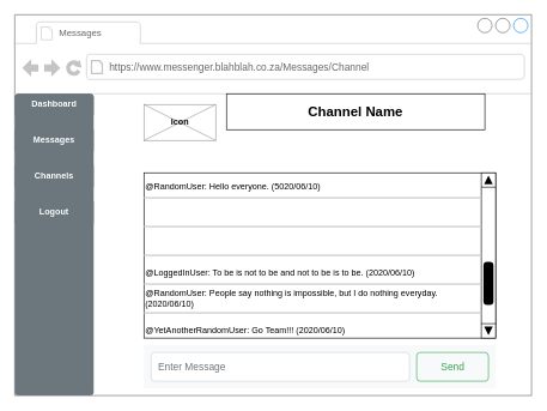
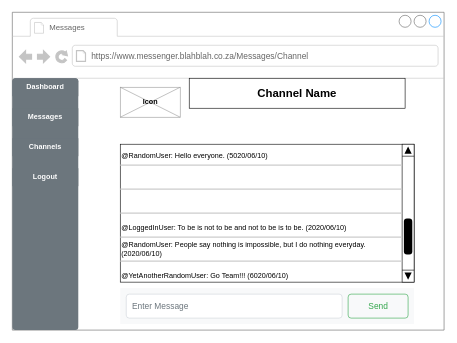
  <mxCell id="0" />
  <mxCell id="1" parent="0" />
  <mxCell id="2" value="" style="strokeWidth=1;shadow=0;dashed=0;align=center;html=1;shape=mxgraph.mockup.containers.browserWindow;rSize=0;strokeColor=#666666;strokeColor2=#008cff;strokeColor3=#c4c4c4;mainText=,;recursiveResize=0;" vertex="1" parent="1"><mxGeometry x="20" y="20" width="720" height="530" as="geometry" /></mxCell>
  <mxCell id="3" value="&lt;font style=&quot;font-size: 13px&quot;&gt;Messages&lt;/font&gt;" style="strokeWidth=1;shadow=0;dashed=0;align=center;html=1;shape=mxgraph.mockup.containers.anchor;fontSize=17;fontColor=#666666;align=left;" vertex="1" parent="2"><mxGeometry x="60" y="12" width="110" height="26" as="geometry" /></mxCell>
  <mxCell id="4" value="&lt;span style=&quot;font-size: 14px&quot;&gt;https://www.messenger.blahblah.co.za/Messages/Channel&lt;/span&gt;" style="strokeWidth=1;shadow=0;dashed=0;align=center;html=1;shape=mxgraph.mockup.containers.anchor;rSize=0;fontSize=17;fontColor=#666666;align=left;" vertex="1" parent="2"><mxGeometry x="130" y="60" width="370" height="26" as="geometry" /></mxCell>
  <mxCell id="5" value="&lt;b&gt;Icon&lt;/b&gt;" style="verticalLabelPosition=middle;shadow=0;dashed=0;align=center;html=1;verticalAlign=middle;strokeWidth=1;shape=mxgraph.mockup.graphics.simpleIcon;strokeColor=#999999;labelPosition=center;" vertex="1" parent="2"><mxGeometry x="180" y="125" width="100" height="50" as="geometry" /></mxCell>
  <mxCell id="6" value="&lt;b&gt;&lt;font style=&quot;font-size: 19px&quot;&gt;Channel Name&lt;/font&gt;&lt;/b&gt;" style="rounded=0;whiteSpace=wrap;html=1;" vertex="1" parent="2"><mxGeometry x="295" y="110" width="360" height="50" as="geometry" /></mxCell>
  <mxCell id="7" value="" style="html=1;shadow=0;dashed=0;shape=mxgraph.bootstrap.rrect;rSize=5;strokeColor=none;html=1;whiteSpace=wrap;fillColor=#6C767D;fontColor=#ffffff;" vertex="1" parent="2"><mxGeometry y="110" width="110" height="420" as="geometry" /></mxCell>
  <mxCell id="8" value="&lt;font color=&quot;#ffffff&quot;&gt;&lt;b&gt;Dashboard&lt;/b&gt;&lt;/font&gt;" style="strokeColor=inherit;fillColor=inherit;gradientColor=inherit;fontColor=inherit;html=1;shadow=0;dashed=0;shape=mxgraph.bootstrap.topButton;rSize=5;perimeter=none;whiteSpace=wrap;resizeWidth=1;" vertex="1" parent="7"><mxGeometry width="110.0" height="30" relative="1" as="geometry" /></mxCell>
  <mxCell id="9" value="&lt;font color=&quot;#ffffff&quot;&gt;&lt;b&gt;Messages&lt;/b&gt;&lt;/font&gt;" style="strokeColor=inherit;fillColor=inherit;gradientColor=inherit;fontColor=inherit;html=1;shadow=0;dashed=0;perimeter=none;whiteSpace=wrap;resizeWidth=1;" vertex="1" parent="7"><mxGeometry width="110.0" height="30" relative="1" as="geometry"><mxPoint y="50" as="offset" /></mxGeometry></mxCell>
  <mxCell id="10" value="&lt;font color=&quot;#ffffff&quot;&gt;&lt;b&gt;Channels&lt;/b&gt;&lt;/font&gt;" style="strokeColor=inherit;fillColor=inherit;gradientColor=inherit;fontColor=inherit;html=1;shadow=0;dashed=0;perimeter=none;whiteSpace=wrap;resizeWidth=1;" vertex="1" parent="7"><mxGeometry width="110.0" height="30" relative="1" as="geometry"><mxPoint y="100" as="offset" /></mxGeometry></mxCell>
  <mxCell id="11" value="&lt;font color=&quot;#ffffff&quot;&gt;&lt;b&gt;Logout&lt;/b&gt;&lt;/font&gt;" style="strokeColor=inherit;fillColor=inherit;gradientColor=inherit;fontColor=inherit;html=1;shadow=0;dashed=0;perimeter=none;whiteSpace=wrap;resizeWidth=1;" vertex="1" parent="7"><mxGeometry width="110.0" height="30" relative="1" as="geometry"><mxPoint y="150" as="offset" /></mxGeometry></mxCell>
  <mxCell id="12" value="" style="html=1;shadow=0;dashed=0;fillColor=#F8F9FA;strokeColor=none;fontSize=16;fontColor=#181819;align=left;spacing=15;" vertex="1" parent="2"><mxGeometry x="180" y="460" width="490" height="60" as="geometry" /></mxCell>
  <mxCell id="13" value="Enter Message" style="html=1;shadow=0;dashed=0;shape=mxgraph.bootstrap.rrect;rSize=5;fontSize=14;fontColor=#6C767D;strokeColor=#CED4DA;fillColor=#ffffff;align=left;spacing=10;" vertex="1" parent="12"><mxGeometry width="360" height="40" relative="1" as="geometry"><mxPoint x="10" y="10" as="offset" /></mxGeometry></mxCell>
  <mxCell id="14" value="Send" style="html=1;shadow=0;dashed=0;shape=mxgraph.bootstrap.rrect;rSize=5;fontSize=14;fontColor=#33A64C;strokeColor=#33A64C;fillColor=none;" vertex="1" parent="12"><mxGeometry width="100" height="40" relative="1" as="geometry"><mxPoint x="380" y="10" as="offset" /></mxGeometry></mxCell>
  <mxCell id="15" value="" style="rounded=0;whiteSpace=wrap;html=1;strokeColor=#000000;align=left;" vertex="1" parent="2"><mxGeometry x="180" y="220" width="490" height="230" as="geometry" /></mxCell>
  <mxCell id="16" value="" style="verticalLabelPosition=bottom;shadow=0;dashed=0;align=center;html=1;verticalAlign=top;strokeWidth=1;shape=mxgraph.mockup.navigation.scrollBar;barPos=20;fillColor2=#000000;strokeColor2=none;direction=north;" vertex="1" parent="2"><mxGeometry x="650" y="220" width="20" height="230" as="geometry" /></mxCell>
  <mxCell id="17" value="" style="line;strokeWidth=2;html=1;align=left;strokeColor=#CCCCCC;" vertex="1" parent="2"><mxGeometry x="180" y="250" width="470" height="10" as="geometry" /></mxCell>
  <mxCell id="18" value="" style="line;strokeWidth=2;html=1;align=left;strokeColor=#CCCCCC;" vertex="1" parent="2"><mxGeometry x="180" y="290" width="470" height="10" as="geometry" /></mxCell>
  <mxCell id="19" value="" style="line;strokeWidth=2;html=1;align=left;strokeColor=#CCCCCC;" vertex="1" parent="2"><mxGeometry x="180" y="330" width="470" height="10" as="geometry" /></mxCell>
  <mxCell id="20" value="" style="line;strokeWidth=2;html=1;align=left;strokeColor=#CCCCCC;" vertex="1" parent="2"><mxGeometry x="180" y="370" width="470" height="10" as="geometry" /></mxCell>
  <mxCell id="21" value="" style="line;strokeWidth=2;html=1;align=left;strokeColor=#CCCCCC;" vertex="1" parent="2"><mxGeometry x="180" y="410" width="470" height="10" as="geometry" /></mxCell>
  <mxCell id="22" value="@RandomUser: Hello everyone. (5020/06/10)" style="text;html=1;strokeColor=none;fillColor=none;align=left;verticalAlign=middle;whiteSpace=wrap;rounded=0;" vertex="1" parent="2"><mxGeometry x="180" y="230" width="460" height="20" as="geometry" /></mxCell>
  <mxCell id="23" value="@LoggedInUser: To be is not to be and not to be is to be. (2020/06/10)" style="text;html=1;strokeColor=none;fillColor=none;align=left;verticalAlign=middle;whiteSpace=wrap;rounded=0;" vertex="1" parent="2"><mxGeometry x="180" y="350" width="460" height="20" as="geometry" /></mxCell>
  <mxCell id="24" value="@RandomUser: People say nothing is impossible, but I do nothing everyday. (2020/06/10)" style="text;html=1;strokeColor=none;fillColor=none;align=left;verticalAlign=middle;whiteSpace=wrap;rounded=0;" vertex="1" parent="2"><mxGeometry x="180" y="380" width="460" height="30" as="geometry" /></mxCell>
- <mxCell id="25" value="@YetAnotherRandomUser: Go Team!!! (2020/06/10)" style="text;html=1;strokeColor=none;fillColor=none;align=left;verticalAlign=middle;whiteSpace=wrap;rounded=0;" vertex="1" parent="2"><mxGeometry x="180" y="430" width="460" height="20" as="geometry" /></mxCell>
+ <mxCell id="25" value="@YetAnotherRandomUser: Go Team!!! (6020/06/10)" style="text;html=1;strokeColor=none;fillColor=none;align=left;verticalAlign=middle;whiteSpace=wrap;rounded=0;" vertex="1" parent="2"><mxGeometry x="180" y="430" width="460" height="20" as="geometry" /></mxCell>
